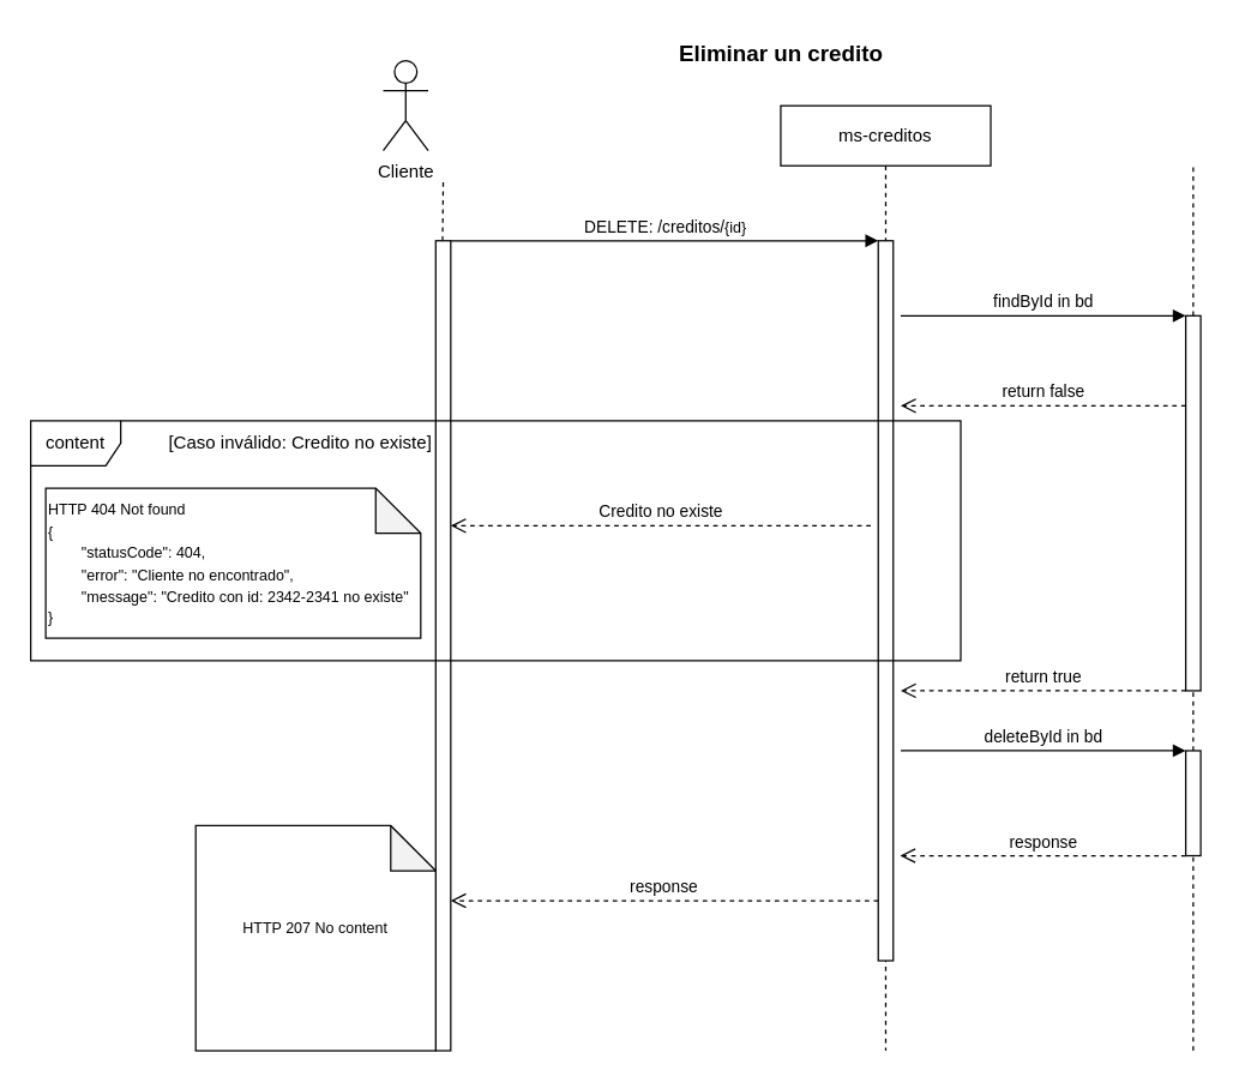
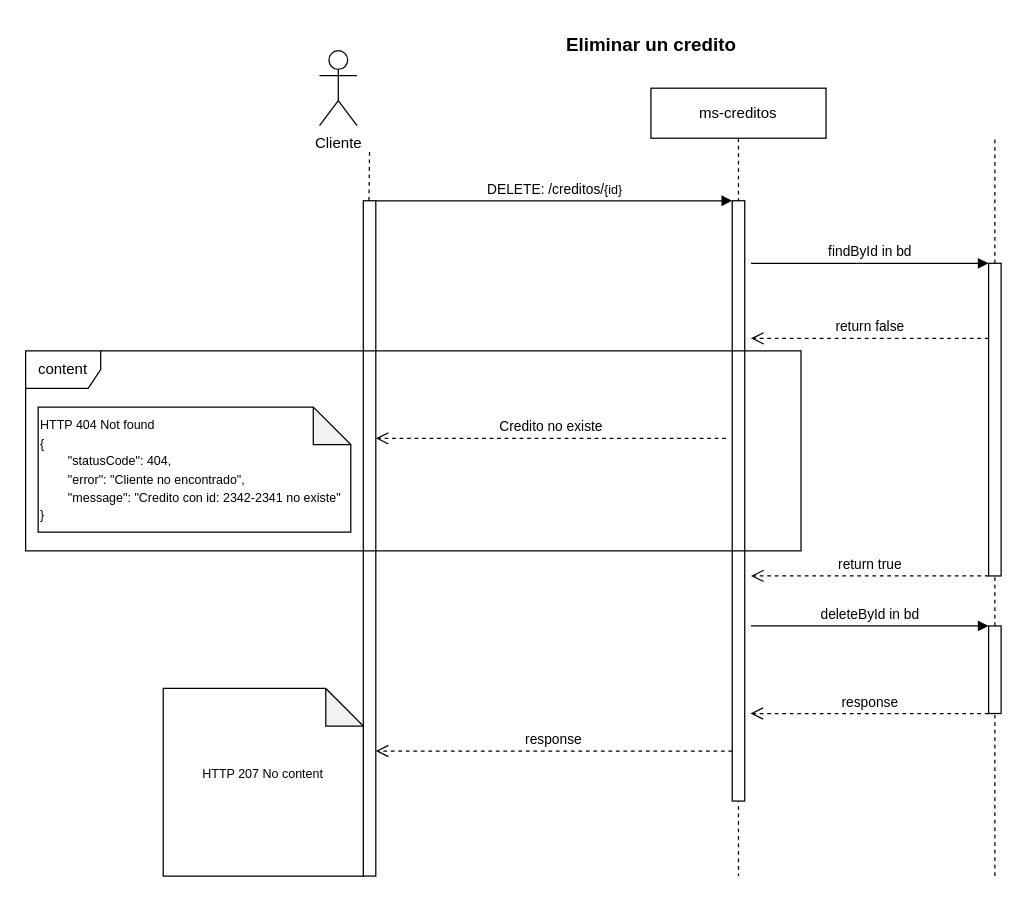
  <mxCell id="0" />
  <mxCell id="1" parent="0" />
  <mxCell id="2" value="&lt;b&gt;&lt;font style=&quot;font-size: 15px;&quot;&gt;Eliminar un credito&lt;/font&gt;&lt;/b&gt;" style="text;html=1;align=center;verticalAlign=middle;resizable=0;points=[];autosize=1;strokeColor=none;fillColor=none;" vertex="1" parent="1"><mxGeometry x="440" y="20" width="160" height="30" as="geometry" /></mxCell>
  <mxCell id="3" value="ms-creditos" style="shape=umlLifeline;perimeter=lifelinePerimeter;whiteSpace=wrap;html=1;container=0;dropTarget=0;collapsible=0;recursiveResize=0;outlineConnect=0;portConstraint=eastwest;newEdgeStyle={&quot;edgeStyle&quot;:&quot;elbowEdgeStyle&quot;,&quot;elbow&quot;:&quot;vertical&quot;,&quot;curved&quot;:0,&quot;rounded&quot;:0};labelBackgroundColor=none;" vertex="1" parent="1"><mxGeometry x="520" y="70" width="140" height="630" as="geometry" /></mxCell>
  <mxCell id="4" value="" style="html=1;points=[];perimeter=orthogonalPerimeter;outlineConnect=0;targetShapes=umlLifeline;portConstraint=eastwest;newEdgeStyle={&quot;edgeStyle&quot;:&quot;elbowEdgeStyle&quot;,&quot;elbow&quot;:&quot;vertical&quot;,&quot;curved&quot;:0,&quot;rounded&quot;:0};labelBackgroundColor=none;" vertex="1" parent="3"><mxGeometry x="65" y="90" width="10" height="480" as="geometry" /></mxCell>
  <mxCell id="5" value="DELETE: /creditos/&lt;span style=&quot;font-size: 10px; text-align: left; text-wrap-mode: wrap;&quot;&gt;{id&lt;/span&gt;&lt;span style=&quot;font-size: 10px; text-align: left; text-wrap-mode: wrap;&quot;&gt;}&lt;/span&gt;" style="html=1;verticalAlign=bottom;endArrow=block;edgeStyle=elbowEdgeStyle;elbow=vertical;curved=0;rounded=0;labelBackgroundColor=none;fontColor=default;" edge="1" parent="1" source="7" target="4"><mxGeometry x="0.001" relative="1" as="geometry"><mxPoint x="310" y="160" as="sourcePoint" /><Array as="points"><mxPoint x="395" y="160" /></Array><mxPoint x="580" y="160" as="targetPoint" /><mxPoint as="offset" /></mxGeometry></mxCell>
  <mxCell id="6" value="Cliente" style="shape=umlActor;verticalLabelPosition=bottom;verticalAlign=top;html=1;outlineConnect=0;labelBackgroundColor=none;" vertex="1" parent="1"><mxGeometry x="255" y="40" width="30" height="60" as="geometry" /></mxCell>
  <mxCell id="7" value="" style="html=1;points=[];perimeter=orthogonalPerimeter;outlineConnect=0;targetShapes=umlLifeline;portConstraint=eastwest;newEdgeStyle={&quot;edgeStyle&quot;:&quot;elbowEdgeStyle&quot;,&quot;elbow&quot;:&quot;vertical&quot;,&quot;curved&quot;:0,&quot;rounded&quot;:0};labelBackgroundColor=none;" vertex="1" parent="1"><mxGeometry x="290" y="160" width="10" height="540" as="geometry" /></mxCell>
  <mxCell id="8" value="" style="endArrow=none;dashed=1;html=1;rounded=0;labelBackgroundColor=none;fontColor=default;" edge="1" parent="1"><mxGeometry width="50" height="50" relative="1" as="geometry"><mxPoint x="294.55" y="160" as="sourcePoint" /><mxPoint x="295" y="120" as="targetPoint" /></mxGeometry></mxCell>
  <mxCell id="9" value="" style="endArrow=none;dashed=1;html=1;rounded=0;entryX=0.5;entryY=1;entryDx=0;entryDy=0;entryPerimeter=0;" edge="1" parent="1" source="22"><mxGeometry width="50" height="50" relative="1" as="geometry"><mxPoint x="795" y="780" as="sourcePoint" /><mxPoint x="795" y="110" as="targetPoint" /></mxGeometry></mxCell>
  <mxCell id="10" value="deleteById in bd" style="html=1;verticalAlign=bottom;endArrow=block;curved=0;rounded=0;" edge="1" parent="1"><mxGeometry width="80" relative="1" as="geometry"><mxPoint x="600" y="500" as="sourcePoint" /><mxPoint x="790" y="500" as="targetPoint" /></mxGeometry></mxCell>
  <mxCell id="11" value="response" style="html=1;verticalAlign=bottom;endArrow=open;dashed=1;endSize=8;curved=0;rounded=0;" edge="1" parent="1"><mxGeometry relative="1" as="geometry"><mxPoint x="790" y="570" as="sourcePoint" /><mxPoint x="599.591" y="570" as="targetPoint" /></mxGeometry></mxCell>
  <mxCell id="12" value="response" style="html=1;verticalAlign=bottom;endArrow=open;dashed=1;endSize=8;curved=0;rounded=0;" edge="1" parent="1"><mxGeometry relative="1" as="geometry"><mxPoint x="585" y="600" as="sourcePoint" /><mxPoint x="300" y="600" as="targetPoint" /></mxGeometry></mxCell>
  <mxCell id="13" value="&lt;font style=&quot;font-size: 10px;&quot;&gt;HTTP 207 No content&lt;/font&gt;&lt;div&gt;&lt;br&gt;&lt;/div&gt;" style="shape=note;whiteSpace=wrap;html=1;backgroundOutline=1;darkOpacity=0.05;align=center;" vertex="1" parent="1"><mxGeometry x="130" y="550" width="160" height="150" as="geometry" /></mxCell>
  <mxCell id="14" value="Credito no existe" style="html=1;verticalAlign=bottom;endArrow=open;dashed=1;endSize=8;edgeStyle=elbowEdgeStyle;elbow=vertical;curved=0;rounded=0;labelBackgroundColor=none;fontColor=default;" edge="1" parent="1"><mxGeometry relative="1" as="geometry"><mxPoint x="300" y="350" as="targetPoint" /><Array as="points"><mxPoint x="405" y="350" /></Array><mxPoint x="580" y="350" as="sourcePoint" /></mxGeometry></mxCell>
  <mxCell id="15" value="content" style="shape=umlFrame;whiteSpace=wrap;html=1;pointerEvents=0;" vertex="1" parent="1"><mxGeometry x="20" y="280" width="620" height="160" as="geometry" /></mxCell>
- <mxCell id="16" value="[Caso inválido: Credito no existe]" style="text;html=1;align=center;verticalAlign=middle;whiteSpace=wrap;rounded=0;" vertex="1" parent="1"><mxGeometry x="110" y="280" width="180" height="30" as="geometry" /></mxCell>
  <mxCell id="17" value="&lt;font style=&quot;font-size: 10px;&quot;&gt;HTTP 404 Not found&lt;/font&gt;&lt;div&gt;&lt;span style=&quot;font-size: 10px; background-color: initial;&quot;&gt;{&lt;/span&gt;&lt;/div&gt;&lt;div&gt;&lt;font style=&quot;font-size: 10px;&quot;&gt;&lt;span style=&quot;white-space: pre;&quot;&gt;&#09;&lt;/span&gt;&quot;statusCode&quot;: 404,&lt;/font&gt;&lt;/div&gt;&lt;div&gt;&lt;font style=&quot;font-size: 10px;&quot;&gt;&lt;span style=&quot;white-space: pre;&quot;&gt;&#09;&lt;/span&gt;&quot;error&quot;: &quot;Cliente no encontrado&quot;,&lt;/font&gt;&lt;/div&gt;&lt;div&gt;&lt;font style=&quot;font-size: 10px;&quot;&gt;&lt;span style=&quot;white-space: pre;&quot;&gt;&#09;&lt;/span&gt;&quot;message&quot;: &quot;Credito con id: 2342-2341 no existe&quot;&lt;/font&gt;&lt;/div&gt;&lt;div&gt;&lt;font style=&quot;font-size: 10px;&quot;&gt;}&lt;/font&gt;&lt;/div&gt;" style="shape=note;whiteSpace=wrap;html=1;backgroundOutline=1;darkOpacity=0.05;align=left;" vertex="1" parent="1"><mxGeometry x="30" y="325" width="250" height="100" as="geometry" /></mxCell>
  <mxCell id="18" value="findById in bd" style="html=1;verticalAlign=bottom;endArrow=block;curved=0;rounded=0;" edge="1" parent="1"><mxGeometry width="80" relative="1" as="geometry"><mxPoint x="600" y="210" as="sourcePoint" /><mxPoint x="790" y="210" as="targetPoint" /></mxGeometry></mxCell>
  <mxCell id="19" value="return false" style="html=1;verticalAlign=bottom;endArrow=open;dashed=1;endSize=8;curved=0;rounded=0;" edge="1" parent="1"><mxGeometry relative="1" as="geometry"><mxPoint x="790" y="270" as="sourcePoint" /><mxPoint x="600" y="270" as="targetPoint" /></mxGeometry></mxCell>
  <mxCell id="20" value="return true" style="html=1;verticalAlign=bottom;endArrow=open;dashed=1;endSize=8;curved=0;rounded=0;" edge="1" parent="1"><mxGeometry relative="1" as="geometry"><mxPoint x="790" y="460" as="sourcePoint" /><mxPoint x="600" y="460" as="targetPoint" /></mxGeometry></mxCell>
  <mxCell id="21" value="" style="endArrow=none;dashed=1;html=1;rounded=0;entryX=0.5;entryY=1;entryDx=0;entryDy=0;entryPerimeter=0;" edge="1" parent="1" source="24" target="22"><mxGeometry width="50" height="50" relative="1" as="geometry"><mxPoint x="795" y="780" as="sourcePoint" /><mxPoint x="795" y="110" as="targetPoint" /></mxGeometry></mxCell>
  <mxCell id="22" value="" style="html=1;points=[];perimeter=orthogonalPerimeter;outlineConnect=0;targetShapes=umlLifeline;portConstraint=eastwest;newEdgeStyle={&quot;edgeStyle&quot;:&quot;elbowEdgeStyle&quot;,&quot;elbow&quot;:&quot;vertical&quot;,&quot;curved&quot;:0,&quot;rounded&quot;:0};labelBackgroundColor=none;" vertex="1" parent="1"><mxGeometry x="790" y="210" width="10" height="250" as="geometry" /></mxCell>
  <mxCell id="23" value="" style="endArrow=none;dashed=1;html=1;rounded=0;entryX=0.5;entryY=1;entryDx=0;entryDy=0;entryPerimeter=0;" edge="1" parent="1" target="24"><mxGeometry width="50" height="50" relative="1" as="geometry"><mxPoint x="795" y="700" as="sourcePoint" /><mxPoint x="795" y="270" as="targetPoint" /></mxGeometry></mxCell>
  <mxCell id="24" value="" style="html=1;points=[];perimeter=orthogonalPerimeter;outlineConnect=0;targetShapes=umlLifeline;portConstraint=eastwest;newEdgeStyle={&quot;edgeStyle&quot;:&quot;elbowEdgeStyle&quot;,&quot;elbow&quot;:&quot;vertical&quot;,&quot;curved&quot;:0,&quot;rounded&quot;:0};labelBackgroundColor=none;" vertex="1" parent="1"><mxGeometry x="790" y="500" width="10" height="70" as="geometry" /></mxCell>
